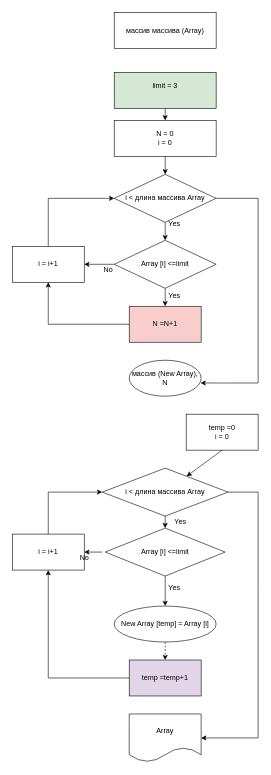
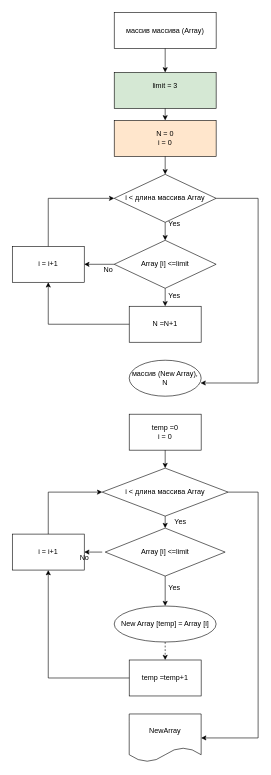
  <mxCell id="0" />
  <mxCell id="1" parent="0" />
  <mxCell id="2" value="массив массива (Array)" style="rounded=0;whiteSpace=wrap;html=1;" vertex="1" parent="1"><mxGeometry y="20" width="170" height="60" as="geometry" x="190" /></mxCell>
  <mxCell id="3" value="New Array [temp] = Array [i]" style="ellipse;whiteSpace=wrap;html=1;" vertex="1" parent="1"><mxGeometry y="1010" width="170" height="60" as="geometry" x="190" /></mxCell>
  <mxCell id="4" value="&lt;div&gt;limit = 3&lt;/div&gt;&lt;div&gt;&lt;br&gt;&lt;/div&gt;" style="rounded=0;whiteSpace=wrap;html=1;fillColor=#d5e8d4;" vertex="1" parent="1"><mxGeometry y="120" width="170" height="60" as="geometry" x="190" /></mxCell>
- <mxCell id="5" value="&lt;div&gt;N = 0&lt;/div&gt;&lt;div&gt;i = 0 &lt;br&gt;&lt;/div&gt;" style="rounded=0;whiteSpace=wrap;html=1;" vertex="1" parent="1"><mxGeometry y="200" width="170" height="60" as="geometry" x="190" /></mxCell>
+ <mxCell id="5" value="&lt;div&gt;N = 0&lt;/div&gt;&lt;div&gt;i = 0 &lt;br&gt;&lt;/div&gt;" style="rounded=0;whiteSpace=wrap;html=1;fillColor=#ffe6cc;" vertex="1" parent="1"><mxGeometry y="200" width="170" height="60" as="geometry" x="190" /></mxCell>
  <mxCell id="6" value="i &amp;lt; длина массива Array" style="rhombus;whiteSpace=wrap;html=1;" vertex="1" parent="1"><mxGeometry y="290" width="170" height="80" as="geometry" x="190" /></mxCell>
  <mxCell id="7" value="&lt;div&gt;Array [i] &amp;lt;=limit&lt;/div&gt;" style="rhombus;whiteSpace=wrap;html=1;" vertex="1" parent="1"><mxGeometry y="400" width="170" height="80" as="geometry" x="190" /></mxCell>
  <mxCell id="8" value="&lt;div&gt;i = i+1&lt;/div&gt;" style="rounded=0;whiteSpace=wrap;html=1;" vertex="1" parent="1"><mxGeometry x="20" y="410" width="120" height="60" as="geometry" /></mxCell>
- <mxCell id="9" value="temp =temp+1" style="rounded=0;whiteSpace=wrap;html=1;fillColor=#e1d5e7;" vertex="1" parent="1"><mxGeometry x="215" y="1100" width="120" height="60" as="geometry" /></mxCell>
+ <mxCell id="9" value="temp =temp+1" style="rounded=0;whiteSpace=wrap;html=1;" vertex="1" parent="1"><mxGeometry x="215" y="1100" width="120" height="60" as="geometry" /></mxCell>
  <mxCell id="10" value="i &amp;lt; длина массива Array" style="rhombus;whiteSpace=wrap;html=1;" vertex="1" parent="1"><mxGeometry x="170" y="780" width="210" height="80" as="geometry" /></mxCell>
- <mxCell id="11" value="&lt;div&gt;temp =0&lt;/div&gt;&lt;div&gt;i = 0&lt;br&gt;&lt;/div&gt;" style="rounded=0;whiteSpace=wrap;html=1;" vertex="1" parent="1"><mxGeometry x="310" y="690" width="120" height="60" as="geometry" /></mxCell>
- <mxCell id="12" value="N =N+1" style="rounded=0;whiteSpace=wrap;html=1;fillColor=#f8cecc;" vertex="1" parent="1"><mxGeometry x="215" y="510" width="120" height="60" as="geometry" /></mxCell>
+ <mxCell id="11" value="&lt;div&gt;temp =0&lt;/div&gt;&lt;div&gt;i = 0&lt;br&gt;&lt;/div&gt;" style="rounded=0;whiteSpace=wrap;html=1;" vertex="1" parent="1"><mxGeometry x="215" width="120" height="60" as="geometry" y="690" /></mxCell>
+ <mxCell id="12" value="N =N+1" style="rounded=0;whiteSpace=wrap;html=1;" vertex="1" parent="1"><mxGeometry x="215" y="510" width="120" height="60" as="geometry" /></mxCell>
  <mxCell id="13" value="массив (New Array), N" style="ellipse;whiteSpace=wrap;html=1;" vertex="1" parent="1"><mxGeometry x="215" y="600" width="120" height="60" as="geometry" /></mxCell>
+ <mxCell id="14" value="" style="endArrow=classic;html=1;rounded=0;exitX=0.5;exitY=1;exitDx=0;exitDy=0;entryX=0.5;entryY=0;entryDx=0;entryDy=0;" edge="1" parent="1" source="2" target="4"><mxGeometry width="50" height="50" relative="1" as="geometry"><mxPoint x="240" y="370" as="sourcePoint" /><mxPoint x="290" y="320" as="targetPoint" /></mxGeometry></mxCell>
  <mxCell id="15" value="" style="endArrow=classic;html=1;rounded=0;exitX=0.5;exitY=1;exitDx=0;exitDy=0;" edge="1" parent="1" source="4"><mxGeometry width="50" height="50" relative="1" as="geometry"><mxPoint x="270" y="210" as="sourcePoint" /><mxPoint x="275" y="200" as="targetPoint" /></mxGeometry></mxCell>
  <mxCell id="16" value="&lt;div&gt;Array [i] &amp;lt;=limit&lt;/div&gt;" style="rhombus;whiteSpace=wrap;html=1;" vertex="1" parent="1"><mxGeometry x="175" y="880" width="200" height="80" as="geometry" /></mxCell>
  <mxCell id="17" value="&lt;div&gt;i = i+1&lt;/div&gt;" style="rounded=0;whiteSpace=wrap;html=1;" vertex="1" parent="1"><mxGeometry x="20" y="890" width="120" height="60" as="geometry" /></mxCell>
- <mxCell id="18" value="Array" style="shape=document;whiteSpace=wrap;html=1;boundedLbl=1;" vertex="1" parent="1"><mxGeometry x="215" y="1190" width="120" height="80" as="geometry" /></mxCell>
+ <mxCell id="18" value="NewArray" style="shape=document;whiteSpace=wrap;html=1;boundedLbl=1;" vertex="1" parent="1"><mxGeometry x="215" y="1190" width="120" height="80" as="geometry" /></mxCell>
  <mxCell id="19" value="" style="endArrow=classic;html=1;rounded=0;exitX=1;exitY=0.5;exitDx=0;exitDy=0;entryX=1;entryY=0.5;entryDx=0;entryDy=0;" edge="1" parent="1" source="10" target="18"><mxGeometry width="50" height="50" relative="1" as="geometry"><mxPoint x="100" y="1170" as="sourcePoint" /><mxPoint x="330" y="1310" as="targetPoint" /><Array as="points"><mxPoint x="430" y="820" /><mxPoint x="430" y="980" /><mxPoint x="430" y="1230" /></Array></mxGeometry></mxCell>
  <mxCell id="20" value="" style="endArrow=classic;html=1;rounded=0;exitX=0.5;exitY=1;exitDx=0;exitDy=0;dashed=1;" edge="1" parent="1" source="3" target="9"><mxGeometry width="50" height="50" relative="1" as="geometry"><mxPoint x="100" y="1210" as="sourcePoint" /><mxPoint x="150" y="1160" as="targetPoint" /></mxGeometry></mxCell>
  <mxCell id="21" value="" style="endArrow=classic;html=1;rounded=0;exitX=0.5;exitY=1;exitDx=0;exitDy=0;" edge="1" parent="1" source="16" target="3"><mxGeometry width="50" height="50" relative="1" as="geometry"><mxPoint x="100" y="1210" as="sourcePoint" /><mxPoint x="150" y="1160" as="targetPoint" /></mxGeometry></mxCell>
  <mxCell id="22" value="" style="endArrow=classic;html=1;rounded=0;exitX=0.5;exitY=1;exitDx=0;exitDy=0;" edge="1" parent="1" source="5" target="6"><mxGeometry width="50" height="50" relative="1" as="geometry"><mxPoint x="100" y="250" as="sourcePoint" /><mxPoint x="150" y="200" as="targetPoint" /></mxGeometry></mxCell>
  <mxCell id="23" value="" style="endArrow=classic;html=1;rounded=0;exitX=0.5;exitY=1;exitDx=0;exitDy=0;" edge="1" parent="1" source="6" target="7"><mxGeometry width="50" height="50" relative="1" as="geometry"><mxPoint x="100" y="470" as="sourcePoint" /><mxPoint x="150" y="420" as="targetPoint" /></mxGeometry></mxCell>
  <mxCell id="24" value="" style="endArrow=classic;html=1;rounded=0;exitX=0.5;exitY=1;exitDx=0;exitDy=0;entryX=0.5;entryY=0;entryDx=0;entryDy=0;" edge="1" parent="1" source="7" target="12"><mxGeometry width="50" height="50" relative="1" as="geometry"><mxPoint x="100" y="470" as="sourcePoint" /><mxPoint x="275" y="550" as="targetPoint" /></mxGeometry></mxCell>
  <mxCell id="25" value="" style="endArrow=classic;html=1;rounded=0;exitX=1;exitY=0.5;exitDx=0;exitDy=0;entryX=0.992;entryY=0.633;entryDx=0;entryDy=0;entryPerimeter=0;" edge="1" parent="1" source="6" target="13"><mxGeometry width="50" height="50" relative="1" as="geometry"><mxPoint x="100" y="470" as="sourcePoint" /><mxPoint x="150" y="420" as="targetPoint" /><Array as="points"><mxPoint x="430" y="330" /><mxPoint x="430" y="638" /></Array></mxGeometry></mxCell>
  <mxCell id="26" value="" style="endArrow=classic;html=1;rounded=0;exitX=0;exitY=0.5;exitDx=0;exitDy=0;entryX=1;entryY=0.5;entryDx=0;entryDy=0;" edge="1" parent="1" source="7" target="8"><mxGeometry width="50" height="50" relative="1" as="geometry"><mxPoint x="100" y="470" as="sourcePoint" /><mxPoint x="150" y="420" as="targetPoint" /></mxGeometry></mxCell>
  <mxCell id="27" value="" style="endArrow=classic;html=1;rounded=0;exitX=0;exitY=0.5;exitDx=0;exitDy=0;entryX=0.5;entryY=1;entryDx=0;entryDy=0;" edge="1" parent="1" source="12" target="8"><mxGeometry width="50" height="50" relative="1" as="geometry"><mxPoint x="100" y="470" as="sourcePoint" /><mxPoint x="-20" y="540" as="targetPoint" /><Array as="points"><mxPoint x="80" y="540" /></Array></mxGeometry></mxCell>
  <mxCell id="28" value="" style="endArrow=classic;html=1;rounded=0;exitX=0.5;exitY=0;exitDx=0;exitDy=0;entryX=0;entryY=0.5;entryDx=0;entryDy=0;" edge="1" parent="1" source="8" target="6"><mxGeometry width="50" height="50" relative="1" as="geometry"><mxPoint x="-70" y="470" as="sourcePoint" /><mxPoint x="-20" y="420" as="targetPoint" /><Array as="points"><mxPoint x="80" y="330" /></Array></mxGeometry></mxCell>
  <mxCell id="29" value="" style="endArrow=classic;html=1;rounded=0;exitX=0;exitY=0.5;exitDx=0;exitDy=0;" edge="1" parent="1" source="9"><mxGeometry width="50" height="50" relative="1" as="geometry"><mxPoint x="270" y="1130" as="sourcePoint" /><mxPoint x="80" y="950" as="targetPoint" /><Array as="points"><mxPoint x="80" y="1130" /></Array></mxGeometry></mxCell>
  <mxCell id="30" value="" style="endArrow=classic;html=1;rounded=0;entryX=1;entryY=0.5;entryDx=0;entryDy=0;" edge="1" parent="1" target="17"><mxGeometry width="50" height="50" relative="1" as="geometry"><mxPoint x="170" y="920" as="sourcePoint" /><mxPoint x="90" y="930" as="targetPoint" /></mxGeometry></mxCell>
  <mxCell id="31" value="" style="endArrow=classic;html=1;rounded=0;exitX=0.5;exitY=0;exitDx=0;exitDy=0;entryX=0;entryY=0.5;entryDx=0;entryDy=0;" edge="1" parent="1" source="17" target="10"><mxGeometry width="50" height="50" relative="1" as="geometry"><mxPoint x="-40" y="1020" as="sourcePoint" /><mxPoint x="10" y="970" as="targetPoint" /><Array as="points"><mxPoint x="80" y="820" /></Array></mxGeometry></mxCell>
  <mxCell id="32" value="" style="endArrow=classic;html=1;rounded=0;exitX=0.5;exitY=1;exitDx=0;exitDy=0;" edge="1" parent="1" source="10" target="16"><mxGeometry width="50" height="50" relative="1" as="geometry"><mxPoint x="-40" y="1020" as="sourcePoint" /><mxPoint x="10" y="970" as="targetPoint" /></mxGeometry></mxCell>
  <mxCell id="33" value="Yes" style="text;html=1;align=center;verticalAlign=middle;resizable=0;points=[];autosize=1;strokeColor=none;fillColor=none;" vertex="1" parent="1"><mxGeometry x="280" y="855" width="40" height="30" as="geometry" /></mxCell>
  <mxCell id="34" value="Yes" style="text;html=1;align=center;verticalAlign=middle;resizable=0;points=[];autosize=1;strokeColor=none;fillColor=none;" vertex="1" parent="1"><mxGeometry x="270" y="965" width="40" height="30" as="geometry" /></mxCell>
  <mxCell id="35" value="No" style="text;html=1;align=center;verticalAlign=middle;resizable=0;points=[];autosize=1;strokeColor=none;fillColor=none;" vertex="1" parent="1"><mxGeometry x="120" y="915" width="40" height="30" as="geometry" /></mxCell>
  <mxCell id="36" value="No" style="text;html=1;align=center;verticalAlign=middle;resizable=0;points=[];autosize=1;strokeColor=none;fillColor=none;" vertex="1" parent="1"><mxGeometry x="160" y="435" width="40" height="30" as="geometry" /></mxCell>
  <mxCell id="37" value="&lt;div&gt;Yes&lt;/div&gt;&lt;div&gt;&lt;br&gt;&lt;/div&gt;" style="text;html=1;align=center;verticalAlign=middle;resizable=0;points=[];autosize=1;strokeColor=none;fillColor=none;" vertex="1" parent="1"><mxGeometry x="270" y="360" width="40" height="40" as="geometry" /></mxCell>
  <mxCell id="38" value="&lt;div&gt;Yes&lt;/div&gt;&lt;div&gt;&lt;br&gt;&lt;/div&gt;" style="text;html=1;align=center;verticalAlign=middle;resizable=0;points=[];autosize=1;strokeColor=none;fillColor=none;" vertex="1" parent="1"><mxGeometry x="270" y="480" width="40" height="40" as="geometry" /></mxCell>
  <mxCell id="39" value="" style="endArrow=classic;html=1;rounded=0;exitX=0.5;exitY=1;exitDx=0;exitDy=0;" edge="1" parent="1" source="11" target="10"><mxGeometry width="50" height="50" relative="1" as="geometry"><mxPoint x="100" y="760" as="sourcePoint" /><mxPoint x="150" y="710" as="targetPoint" /></mxGeometry></mxCell>
